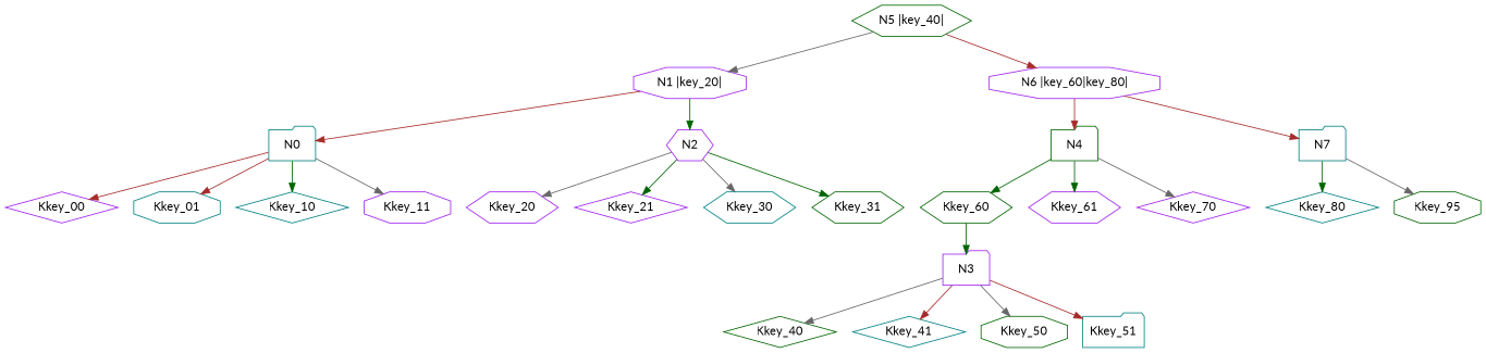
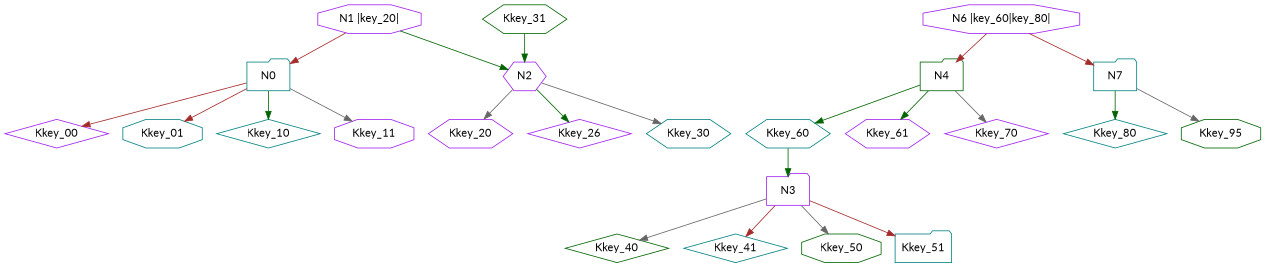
  digraph {
    fontname=Lato
    node [color=purple fontname=Lato shape=hexagon]
    edge [color=gray40 fontname=Lato]
-   n1 [color=darkgreen label="N5 |key_40|"]
    n2 [label="N1 |key_20|" shape=octagon]
    n3 [label="N6 |key_60|key_80|" shape=octagon]
    N0 [color=teal shape=folder]
    N2
    N4 [color=darkgreen shape=folder]
    N7 [color=teal shape=folder]
    Kkey_00 [shape=diamond]
    Kkey_01 [color=teal shape=octagon]
    Kkey_10 [color=teal shape=diamond]
    Kkey_11 [shape=octagon]
    Kkey_20
-   Kkey_21 [shape=diamond]
+   Kkey_21 [shape=diamond label=Kkey_26]
    Kkey_30 [color=teal]
    Kkey_31 [color=darkgreen]
    N3 [shape=folder]
    Kkey_40 [color=darkgreen shape=diamond]
    Kkey_41 [color=teal shape=diamond]
    Kkey_50 [color=darkgreen shape=octagon]
    Kkey_51 [color=teal shape=folder]
-   Kkey_60 [color=darkgreen]
+   Kkey_60 [color=teal]
    Kkey_61
    Kkey_70 [shape=diamond]
    Kkey_80 [color=teal shape=diamond]
    n25 [color=darkgreen label=Kkey_95 shape=octagon]
-   n1 -> n2
-   n1 -> n3 [color=brown]
    n2 -> N0 [color=brown]
    n2 -> N2 [color=darkgreen]
    n3 -> N4 [color=brown]
    n3 -> N7 [color=brown]
    N0 -> Kkey_00 [color=brown]
    N0 -> Kkey_01 [color=brown]
    N0 -> Kkey_10 [color=darkgreen]
    N0 -> Kkey_11
    N2 -> Kkey_20
    N2 -> Kkey_21 [color=darkgreen]
    N2 -> Kkey_30
-   N2 -> Kkey_31 [color=darkgreen]
+   Kkey_31 -> N2 [color=darkgreen]
    N4 -> Kkey_60 [color=darkgreen]
    N4 -> Kkey_61 [color=darkgreen]
    N4 -> Kkey_70
    N7 -> Kkey_80 [color=darkgreen]
    N7 -> n25
    N3 -> Kkey_40
    N3 -> Kkey_41 [color=brown]
    N3 -> Kkey_50
    N3 -> Kkey_51 [color=brown]
    Kkey_60 -> N3 [color=darkgreen]
  }
